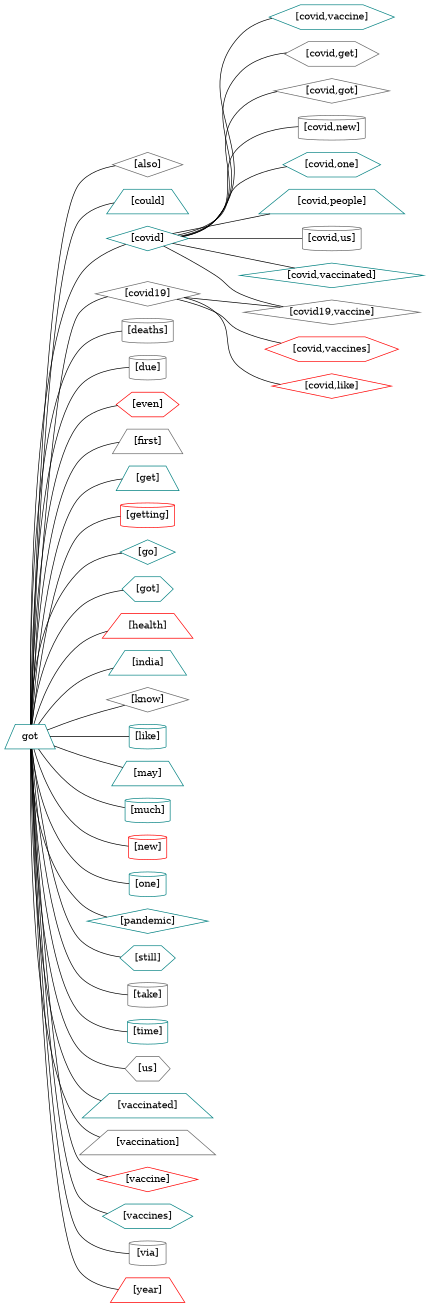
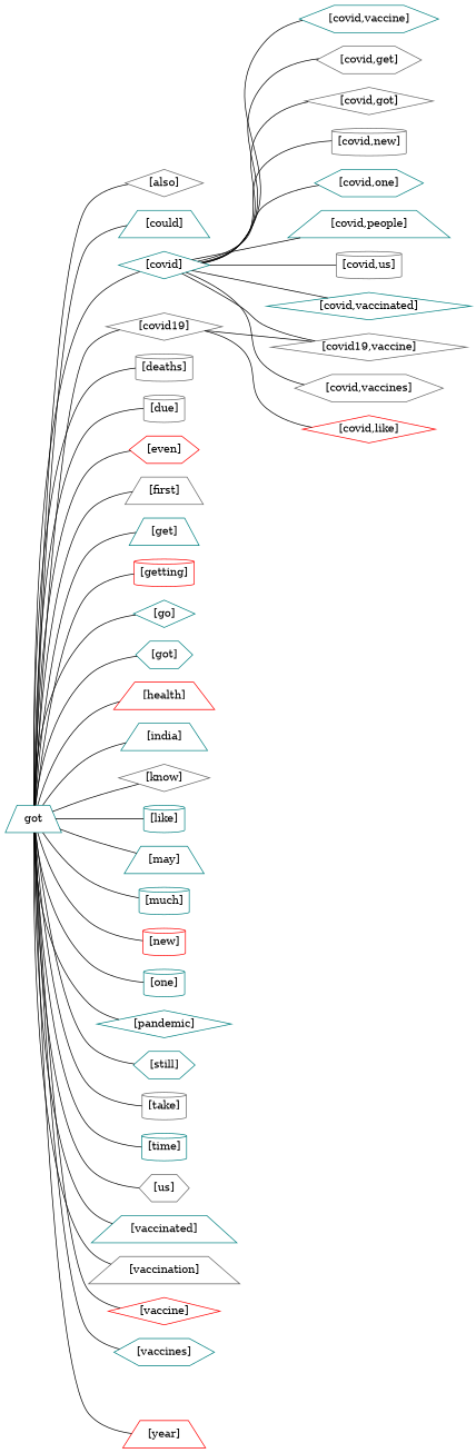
  graph {
    rankdir=LR
    node [color=teal shape=cylinder]
    n1 [label=got shape=trapezium]
    "[also]" [color=gray40 shape=diamond]
    "[could]" [shape=trapezium]
    "[covid]" [shape=diamond]
    "[covid19]" [color=gray40 shape=diamond]
    "[deaths]" [color=gray40]
    "[due]" [color=gray40]
    "[even]" [color=red shape=hexagon]
    "[first]" [color=gray40 shape=trapezium]
    "[get]" [shape=trapezium]
    "[getting]" [color=red]
    "[go]" [shape=diamond]
    "[got]" [shape=hexagon]
    "[health]" [color=red shape=trapezium]
    "[india]" [shape=trapezium]
    "[know]" [color=gray40 shape=diamond]
    "[like]"
    "[may]" [shape=trapezium]
    "[much]"
    "[new]" [color=red]
    "[one]"
    "[pandemic]" [shape=diamond]
    "[still]" [shape=hexagon]
    "[take]" [color=gray40]
    "[time]"
    "[us]" [color=gray40 shape=hexagon]
    "[vaccinated]" [shape=trapezium]
    "[vaccination]" [color=gray40 shape=trapezium]
    "[vaccine]" [color=red shape=diamond]
    "[vaccines]" [shape=hexagon]
-   "[via]" [color=gray40]
    "[year]" [color=red shape=trapezium]
    "[covid,get]" [color=gray40 shape=hexagon]
    "[covid,got]" [color=gray40 shape=diamond]
    "[covid,new]" [color=gray40]
    "[covid,one]" [shape=hexagon]
    "[covid,people]" [shape=trapezium]
    "[covid,us]" [color=gray40]
    "[covid,vaccinated]" [shape=diamond]
    "[covid,vaccine]" [shape=hexagon]
-   "[covid,vaccines]" [color=red shape=hexagon]
+   "[covid,vaccines]" [color=gray40 shape=hexagon]
    "[covid19,vaccine]" [color=gray40 shape=diamond]
    "[covid,like]" [color=red shape=diamond]
    n1 -- "[also]"
    n1 -- "[could]"
    n1 -- "[covid]"
    n1 -- "[covid19]"
    n1 -- "[deaths]"
    n1 -- "[due]"
    n1 -- "[even]"
    n1 -- "[first]"
    n1 -- "[get]"
    n1 -- "[getting]"
    n1 -- "[go]"
    n1 -- "[got]"
    n1 -- "[health]"
    n1 -- "[india]"
    n1 -- "[know]"
    n1 -- "[like]"
    n1 -- "[may]"
    n1 -- "[much]"
    n1 -- "[new]"
    n1 -- "[one]"
    n1 -- "[pandemic]"
    n1 -- "[still]"
    n1 -- "[take]"
    n1 -- "[time]"
    n1 -- "[us]"
    n1 -- "[vaccinated]"
    n1 -- "[vaccination]"
    n1 -- "[vaccine]"
    n1 -- "[vaccines]"
-   n1 -- "[via]"
    n1 -- "[year]"
    "[covid]" -- "[covid,get]"
    "[covid]" -- "[covid,got]"
    "[covid]" -- "[covid,new]"
    "[covid]" -- "[covid,one]"
    "[covid]" -- "[covid,people]"
    "[covid]" -- "[covid,us]"
    "[covid]" -- "[covid,vaccinated]"
    "[covid]" -- "[covid,vaccine]"
-   "[covid19]" -- "[covid,vaccines]"
+   "[covid]" -- "[covid,vaccines]"
    "[covid]" -- "[covid19,vaccine]"
    "[covid19]" -- "[covid19,vaccine]"
    "[covid19]" -- "[covid,like]"
  }
